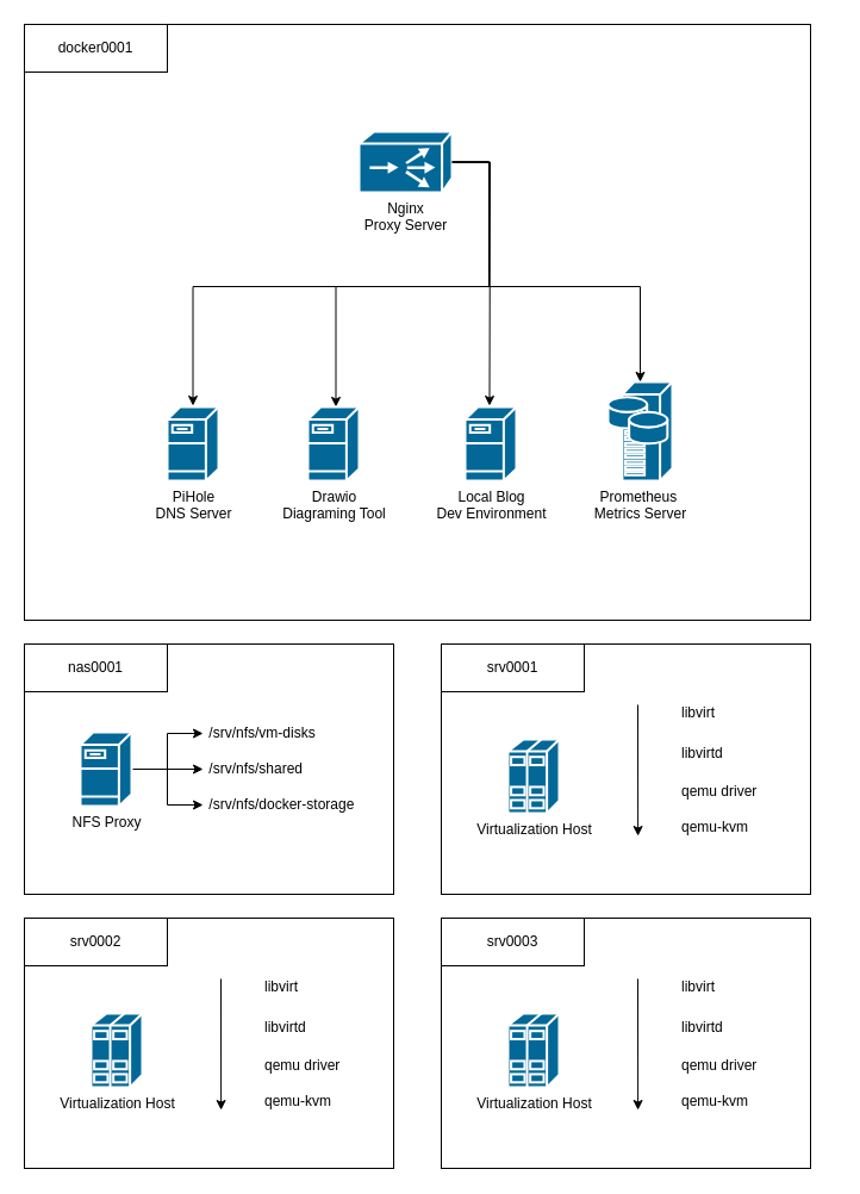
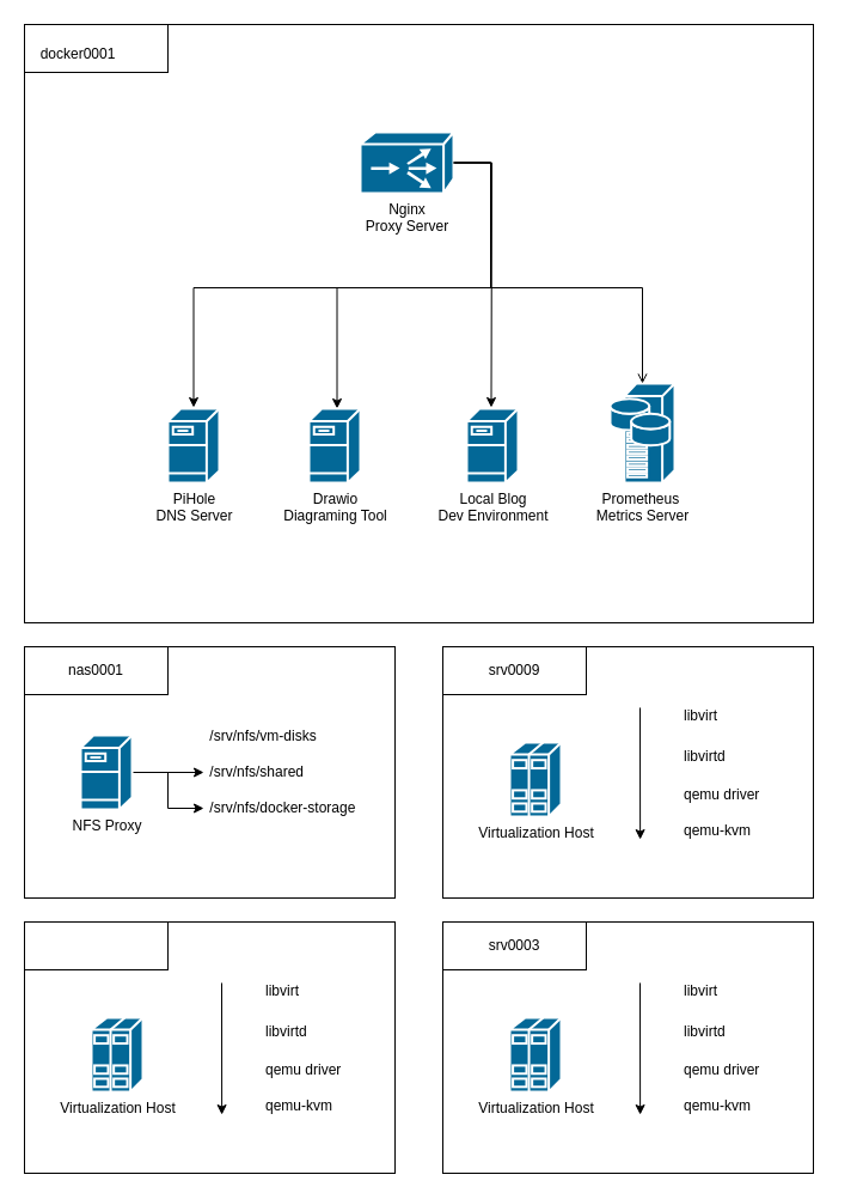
  <mxCell id="0" />
  <mxCell id="1" parent="0" />
  <mxCell id="2" value="" style="rounded=0;whiteSpace=wrap;html=1;container=0;" vertex="1" parent="1"><mxGeometry x="20" y="540" width="310" height="210" as="geometry" /></mxCell>
  <mxCell id="3" value="" style="rounded=0;whiteSpace=wrap;html=1;container=0;" vertex="1" parent="1"><mxGeometry x="20" y="540" width="120" height="40" as="geometry" /></mxCell>
  <mxCell id="4" value="nas0001" style="text;html=1;align=center;verticalAlign=middle;whiteSpace=wrap;rounded=0;container=0;" vertex="1" parent="1"><mxGeometry x="50" y="545" width="60" height="30" as="geometry" /></mxCell>
- <mxCell id="5" style="edgeStyle=orthogonalEdgeStyle;rounded=0;orthogonalLoop=1;jettySize=auto;html=1;entryX=0;entryY=0.5;entryDx=0;entryDy=0;" edge="1" parent="1" source="8" target="9"><mxGeometry relative="1" as="geometry" /></mxCell>
  <mxCell id="6" style="edgeStyle=orthogonalEdgeStyle;rounded=0;orthogonalLoop=1;jettySize=auto;html=1;entryX=0;entryY=0.5;entryDx=0;entryDy=0;" edge="1" parent="1" source="8" target="10"><mxGeometry relative="1" as="geometry" /></mxCell>
  <mxCell id="7" style="edgeStyle=orthogonalEdgeStyle;rounded=0;orthogonalLoop=1;jettySize=auto;html=1;entryX=0;entryY=0.5;entryDx=0;entryDy=0;" edge="1" parent="1" source="8" target="11"><mxGeometry relative="1" as="geometry" /></mxCell>
  <mxCell id="8" value="NFS Proxy" style="shape=mxgraph.cisco.servers.fileserver;sketch=0;html=1;pointerEvents=1;dashed=0;fillColor=#036897;strokeColor=#ffffff;strokeWidth=2;verticalLabelPosition=bottom;verticalAlign=top;align=center;outlineConnect=0;container=0;" vertex="1" parent="1"><mxGeometry x="67" y="614" width="43" height="62" as="geometry" /></mxCell>
  <mxCell id="9" value="&amp;nbsp;/srv/nfs/vm-disks" style="text;html=1;align=left;verticalAlign=middle;whiteSpace=wrap;rounded=0;container=0;" vertex="1" parent="1"><mxGeometry x="170" y="600" width="130" height="30" as="geometry" /></mxCell>
  <mxCell id="10" value="&amp;nbsp;/srv/nfs/shared" style="text;html=1;align=left;verticalAlign=middle;whiteSpace=wrap;rounded=0;container=0;" vertex="1" parent="1"><mxGeometry x="170" y="630" width="130" height="30" as="geometry" /></mxCell>
  <mxCell id="11" value="&amp;nbsp;/srv/nfs/docker-storage" style="text;html=1;align=left;verticalAlign=middle;whiteSpace=wrap;rounded=0;container=0;" vertex="1" parent="1"><mxGeometry x="170" y="660" width="130" height="30" as="geometry" /></mxCell>
  <mxCell id="12" value="" style="rounded=0;whiteSpace=wrap;html=1;container=0;" vertex="1" parent="1"><mxGeometry x="370" y="540" width="310" height="210" as="geometry" /></mxCell>
  <mxCell id="13" value="" style="rounded=0;whiteSpace=wrap;html=1;container=0;" vertex="1" parent="1"><mxGeometry x="370" y="540" width="120" height="40" as="geometry" /></mxCell>
- <mxCell id="14" value="srv0001" style="text;html=1;align=center;verticalAlign=middle;whiteSpace=wrap;rounded=0;container=0;" vertex="1" parent="1"><mxGeometry x="400" y="545" width="60" height="30" as="geometry" /></mxCell>
+ <mxCell id="14" value="srv0009" style="text;html=1;align=center;verticalAlign=middle;whiteSpace=wrap;rounded=0;container=0;" vertex="1" parent="1"><mxGeometry x="400" y="545" width="60" height="30" as="geometry" /></mxCell>
  <mxCell id="15" value="" style="group" vertex="1" connectable="0" parent="1"><mxGeometry x="20" y="20" width="660" height="500" as="geometry" /></mxCell>
  <mxCell id="16" value="" style="rounded=0;whiteSpace=wrap;html=1;container=0;" parent="15" vertex="1"><mxGeometry width="660" height="500" as="geometry" /></mxCell>
  <mxCell id="17" value="" style="rounded=0;whiteSpace=wrap;html=1;container=0;" vertex="1" parent="15"><mxGeometry width="120" height="40" as="geometry" /></mxCell>
- <mxCell id="18" value="docker0001" style="text;html=1;align=center;verticalAlign=middle;whiteSpace=wrap;rounded=0;container=0;" vertex="1" parent="15"><mxGeometry x="35" y="7.5" width="50" height="25" as="geometry" /></mxCell>
+ <mxCell id="18" value="docker0001" style="text;html=1;align=center;verticalAlign=middle;whiteSpace=wrap;rounded=0;container=0;" vertex="1" parent="15"><mxGeometry x="20" y="12.5" width="50" height="25" as="geometry" /></mxCell>
  <mxCell id="19" style="edgeStyle=orthogonalEdgeStyle;rounded=0;orthogonalLoop=1;jettySize=auto;html=1;" edge="1" parent="15" source="20"><mxGeometry relative="1" as="geometry"><mxPoint x="390.484" y="320" as="targetPoint" /></mxGeometry></mxCell>
  <mxCell id="20" value="Nginx&lt;div&gt;Proxy Server&lt;/div&gt;" style="shape=mxgraph.cisco.directors.localdirector;sketch=0;html=1;pointerEvents=1;dashed=0;fillColor=#036897;strokeColor=#ffffff;strokeWidth=2;verticalLabelPosition=bottom;verticalAlign=top;align=center;outlineConnect=0;container=0;" vertex="1" parent="15"><mxGeometry x="281" y="90" width="78" height="51" as="geometry" /></mxCell>
  <mxCell id="21" value="Prometheus&amp;nbsp;&lt;div&gt;Metrics Server&lt;/div&gt;" style="shape=mxgraph.cisco.servers.storage_server;sketch=0;html=1;pointerEvents=1;dashed=0;fillColor=#036897;strokeColor=#ffffff;strokeWidth=2;verticalLabelPosition=bottom;verticalAlign=top;align=center;outlineConnect=0;container=0;" vertex="1" parent="15"><mxGeometry x="490" y="300" width="54" height="83" as="geometry" /></mxCell>
  <mxCell id="22" style="edgeStyle=orthogonalEdgeStyle;rounded=0;orthogonalLoop=1;jettySize=auto;html=1;entryX=0.5;entryY=0;entryDx=0;entryDy=0;entryPerimeter=0;" edge="1" parent="15" source="20"><mxGeometry relative="1" as="geometry"><mxPoint x="141.5" y="320" as="targetPoint" /><Array as="points"><mxPoint x="390" y="116" /><mxPoint x="390" y="220" /><mxPoint x="142" y="220" /></Array></mxGeometry></mxCell>
  <mxCell id="23" style="edgeStyle=orthogonalEdgeStyle;rounded=0;orthogonalLoop=1;jettySize=auto;html=1;entryX=0.5;entryY=0;entryDx=0;entryDy=0;entryPerimeter=0;" edge="1" parent="15" source="20"><mxGeometry relative="1" as="geometry"><mxPoint x="261.5" y="321" as="targetPoint" /><Array as="points"><mxPoint x="390" y="116" /><mxPoint x="390" y="220" /><mxPoint x="262" y="220" /></Array></mxGeometry></mxCell>
- <mxCell id="24" style="edgeStyle=orthogonalEdgeStyle;rounded=0;orthogonalLoop=1;jettySize=auto;html=1;entryX=0.5;entryY=0;entryDx=0;entryDy=0;entryPerimeter=0;" edge="1" parent="15" source="20" target="21"><mxGeometry relative="1" as="geometry"><Array as="points"><mxPoint x="390" y="116" /><mxPoint x="390" y="220" /><mxPoint x="517" y="220" /></Array></mxGeometry></mxCell>
+ <mxCell id="24" style="edgeStyle=orthogonalEdgeStyle;rounded=0;orthogonalLoop=1;jettySize=auto;html=1;entryX=0.5;entryY=0;entryDx=0;entryDy=0;entryPerimeter=0;endArrow=open;" edge="1" parent="15" source="20" target="21"><mxGeometry relative="1" as="geometry"><Array as="points"><mxPoint x="390" y="116" /><mxPoint x="390" y="220" /><mxPoint x="517" y="220" /></Array></mxGeometry></mxCell>
  <mxCell id="25" value="PiHole&lt;div&gt;DNS Server&lt;/div&gt;" style="shape=mxgraph.cisco.servers.fileserver;sketch=0;html=1;pointerEvents=1;dashed=0;fillColor=#036897;strokeColor=#ffffff;strokeWidth=2;verticalLabelPosition=bottom;verticalAlign=top;align=center;outlineConnect=0;container=0;" vertex="1" parent="15"><mxGeometry x="120" y="321" width="43" height="62" as="geometry" /></mxCell>
  <mxCell id="26" value="Drawio&lt;div&gt;Diagraming Tool&lt;/div&gt;" style="shape=mxgraph.cisco.servers.fileserver;sketch=0;html=1;pointerEvents=1;dashed=0;fillColor=#036897;strokeColor=#ffffff;strokeWidth=2;verticalLabelPosition=bottom;verticalAlign=top;align=center;outlineConnect=0;container=0;" vertex="1" parent="15"><mxGeometry x="238" y="321" width="43" height="62" as="geometry" /></mxCell>
  <mxCell id="27" value="Local Blog&lt;br&gt;&lt;div&gt;Dev Environment&lt;/div&gt;" style="shape=mxgraph.cisco.servers.fileserver;sketch=0;html=1;pointerEvents=1;dashed=0;fillColor=#036897;strokeColor=#ffffff;strokeWidth=2;verticalLabelPosition=bottom;verticalAlign=top;align=center;outlineConnect=0;container=0;" vertex="1" parent="15"><mxGeometry x="370" y="321" width="43" height="62" as="geometry" /></mxCell>
  <mxCell id="28" value="&lt;div&gt;Virtualization Host&lt;/div&gt;" style="shape=mxgraph.cisco.servers.standard_host;sketch=0;html=1;pointerEvents=1;dashed=0;fillColor=#036897;strokeColor=#ffffff;strokeWidth=2;verticalLabelPosition=bottom;verticalAlign=top;align=center;outlineConnect=0;" vertex="1" parent="1"><mxGeometry x="426" y="620" width="43" height="62" as="geometry" /></mxCell>
  <mxCell id="29" value="libvirt" style="text;html=1;align=left;verticalAlign=middle;whiteSpace=wrap;rounded=0;" vertex="1" parent="1"><mxGeometry x="570" y="578" width="60" height="40" as="geometry" /></mxCell>
  <mxCell id="30" value="libvirtd" style="text;html=1;align=left;verticalAlign=middle;whiteSpace=wrap;rounded=0;" vertex="1" parent="1"><mxGeometry x="570" y="617" width="60" height="30" as="geometry" /></mxCell>
  <mxCell id="31" value="qemu driver" style="text;html=1;align=left;verticalAlign=middle;whiteSpace=wrap;rounded=0;" vertex="1" parent="1"><mxGeometry x="570" y="649" width="130" height="30" as="geometry" /></mxCell>
  <mxCell id="32" value="qemu-kvm" style="text;html=1;align=left;verticalAlign=middle;whiteSpace=wrap;rounded=0;" vertex="1" parent="1"><mxGeometry x="570" y="679" width="130" height="30" as="geometry" /></mxCell>
  <mxCell id="33" value="" style="endArrow=classic;html=1;rounded=0;entryX=0.452;entryY=0.81;entryDx=0;entryDy=0;entryPerimeter=0;" edge="1" parent="1"><mxGeometry width="50" height="50" relative="1" as="geometry"><mxPoint x="535" y="590.95" as="sourcePoint" /><mxPoint x="535.12" y="701.05" as="targetPoint" /></mxGeometry></mxCell>
  <mxCell id="34" value="" style="rounded=0;whiteSpace=wrap;html=1;container=0;" vertex="1" parent="1"><mxGeometry x="20" y="770" width="310" height="210" as="geometry" /></mxCell>
  <mxCell id="35" value="" style="rounded=0;whiteSpace=wrap;html=1;container=0;" vertex="1" parent="1"><mxGeometry x="20" y="770" width="120" height="40" as="geometry" /></mxCell>
- <mxCell id="36" value="srv0002" style="text;html=1;align=center;verticalAlign=middle;whiteSpace=wrap;rounded=0;container=0;" vertex="1" parent="1"><mxGeometry x="50" y="775" width="60" height="30" as="geometry" /></mxCell>
  <mxCell id="37" value="&lt;div&gt;Virtualization Host&lt;/div&gt;" style="shape=mxgraph.cisco.servers.standard_host;sketch=0;html=1;pointerEvents=1;dashed=0;fillColor=#036897;strokeColor=#ffffff;strokeWidth=2;verticalLabelPosition=bottom;verticalAlign=top;align=center;outlineConnect=0;" vertex="1" parent="1"><mxGeometry x="76" y="850" width="43" height="62" as="geometry" /></mxCell>
  <mxCell id="38" value="libvirt" style="text;html=1;align=left;verticalAlign=middle;whiteSpace=wrap;rounded=0;" vertex="1" parent="1"><mxGeometry x="220" y="808" width="60" height="40" as="geometry" /></mxCell>
  <mxCell id="39" value="libvirtd" style="text;html=1;align=left;verticalAlign=middle;whiteSpace=wrap;rounded=0;" vertex="1" parent="1"><mxGeometry x="220" y="847" width="60" height="30" as="geometry" /></mxCell>
  <mxCell id="40" value="qemu driver" style="text;html=1;align=left;verticalAlign=middle;whiteSpace=wrap;rounded=0;" vertex="1" parent="1"><mxGeometry x="220" y="879" width="130" height="30" as="geometry" /></mxCell>
  <mxCell id="41" value="qemu-kvm" style="text;html=1;align=left;verticalAlign=middle;whiteSpace=wrap;rounded=0;" vertex="1" parent="1"><mxGeometry x="220" y="909" width="130" height="30" as="geometry" /></mxCell>
  <mxCell id="42" value="" style="endArrow=classic;html=1;rounded=0;entryX=0.452;entryY=0.81;entryDx=0;entryDy=0;entryPerimeter=0;" edge="1" parent="1"><mxGeometry width="50" height="50" relative="1" as="geometry"><mxPoint x="185" y="820.95" as="sourcePoint" /><mxPoint x="185.12" y="931.05" as="targetPoint" /></mxGeometry></mxCell>
  <mxCell id="43" value="" style="rounded=0;whiteSpace=wrap;html=1;container=0;" vertex="1" parent="1"><mxGeometry x="370" y="770" width="310" height="210" as="geometry" /></mxCell>
  <mxCell id="44" value="" style="rounded=0;whiteSpace=wrap;html=1;container=0;" vertex="1" parent="1"><mxGeometry x="370" y="770" width="120" height="40" as="geometry" /></mxCell>
  <mxCell id="45" value="srv0003" style="text;html=1;align=center;verticalAlign=middle;whiteSpace=wrap;rounded=0;container=0;" vertex="1" parent="1"><mxGeometry x="400" y="775" width="60" height="30" as="geometry" /></mxCell>
  <mxCell id="46" value="&lt;div&gt;Virtualization Host&lt;/div&gt;" style="shape=mxgraph.cisco.servers.standard_host;sketch=0;html=1;pointerEvents=1;dashed=0;fillColor=#036897;strokeColor=#ffffff;strokeWidth=2;verticalLabelPosition=bottom;verticalAlign=top;align=center;outlineConnect=0;" vertex="1" parent="1"><mxGeometry x="426" y="850" width="43" height="62" as="geometry" /></mxCell>
  <mxCell id="47" value="libvirt" style="text;html=1;align=left;verticalAlign=middle;whiteSpace=wrap;rounded=0;" vertex="1" parent="1"><mxGeometry x="570" y="808" width="60" height="40" as="geometry" /></mxCell>
  <mxCell id="48" value="libvirtd" style="text;html=1;align=left;verticalAlign=middle;whiteSpace=wrap;rounded=0;" vertex="1" parent="1"><mxGeometry x="570" y="847" width="60" height="30" as="geometry" /></mxCell>
  <mxCell id="49" value="qemu driver" style="text;html=1;align=left;verticalAlign=middle;whiteSpace=wrap;rounded=0;" vertex="1" parent="1"><mxGeometry x="570" y="879" width="130" height="30" as="geometry" /></mxCell>
  <mxCell id="50" value="qemu-kvm" style="text;html=1;align=left;verticalAlign=middle;whiteSpace=wrap;rounded=0;" vertex="1" parent="1"><mxGeometry x="570" y="909" width="130" height="30" as="geometry" /></mxCell>
  <mxCell id="51" value="" style="endArrow=classic;html=1;rounded=0;entryX=0.452;entryY=0.81;entryDx=0;entryDy=0;entryPerimeter=0;" edge="1" parent="1"><mxGeometry width="50" height="50" relative="1" as="geometry"><mxPoint x="535" y="820.95" as="sourcePoint" /><mxPoint x="535.12" y="931.05" as="targetPoint" /></mxGeometry></mxCell>
